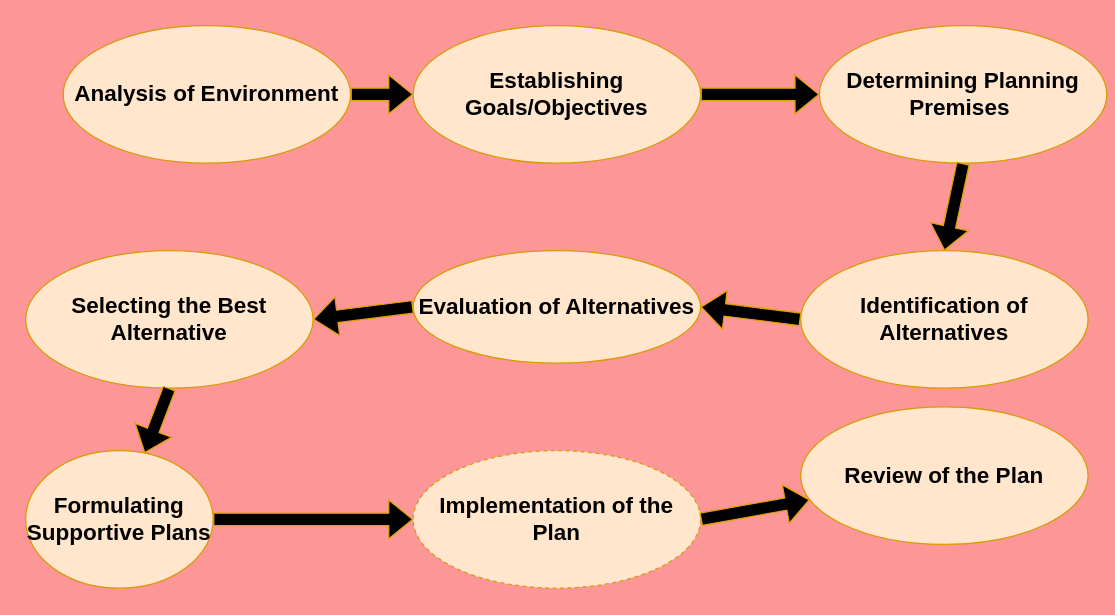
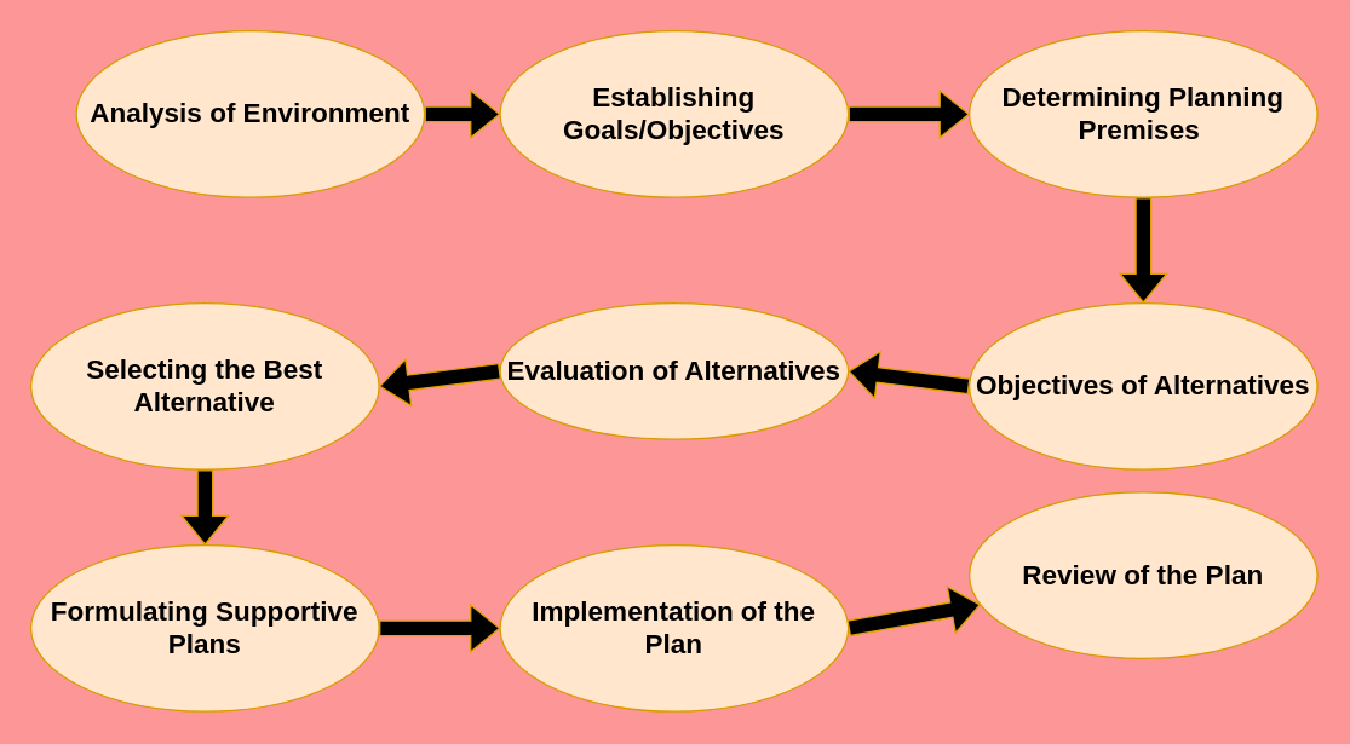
  <mxCell id="0" />
  <mxCell id="1" parent="0" />
  <mxCell id="2" value="&lt;b&gt;&lt;font style=&quot;font-size: 18px;&quot;&gt;Analysis of Environment&lt;/font&gt;&lt;/b&gt;" style="ellipse;whiteSpace=wrap;html=1;fillColor=#ffe6cc;strokeColor=#d79b00;" vertex="1" parent="1"><mxGeometry x="50" y="20" width="230" height="110" as="geometry" /></mxCell>
  <mxCell id="3" value="&lt;b&gt;&lt;font style=&quot;font-size: 18px;&quot;&gt;Establishing Goals/Objectives&lt;/font&gt;&lt;/b&gt;" style="ellipse;whiteSpace=wrap;html=1;fillColor=#ffe6cc;strokeColor=#d79b00;" vertex="1" parent="1"><mxGeometry x="330" y="20" width="230" height="110" as="geometry" /></mxCell>
- <mxCell id="4" value="&lt;b&gt;&lt;font style=&quot;font-size: 18px;&quot;&gt;Determining Planning Premises&amp;nbsp;&lt;/font&gt;&lt;/b&gt;" style="ellipse;whiteSpace=wrap;html=1;fillColor=#ffe6cc;strokeColor=#d79b00;" vertex="1" parent="1"><mxGeometry x="655" y="20" width="230" height="110" as="geometry" /></mxCell>
+ <mxCell id="4" value="&lt;b&gt;&lt;font style=&quot;font-size: 18px;&quot;&gt;Determining Planning Premises&amp;nbsp;&lt;/font&gt;&lt;/b&gt;" style="ellipse;whiteSpace=wrap;html=1;fillColor=#ffe6cc;strokeColor=#d79b00;" vertex="1" parent="1"><mxGeometry x="640" y="20" width="230" height="110" as="geometry" /></mxCell>
  <mxCell id="5" value="" style="shape=flexArrow;endArrow=classic;html=1;rounded=0;fontSize=18;exitX=1;exitY=0.5;exitDx=0;exitDy=0;strokeColor=#e0a100;fillColor=#000000;" edge="1" parent="1" source="2" target="3"><mxGeometry width="50" height="50" relative="1" as="geometry"><mxPoint x="420" y="280" as="sourcePoint" /><mxPoint x="470" y="230" as="targetPoint" /></mxGeometry></mxCell>
  <mxCell id="6" value="" style="shape=flexArrow;endArrow=classic;html=1;rounded=0;fontSize=18;strokeColor=#e0a100;fillColor=#000000;exitX=1;exitY=0.5;exitDx=0;exitDy=0;" edge="1" parent="1" source="3" target="4"><mxGeometry width="50" height="50" relative="1" as="geometry"><mxPoint x="570" y="140" as="sourcePoint" /><mxPoint x="340" y="85" as="targetPoint" /><Array as="points" /></mxGeometry></mxCell>
  <mxCell id="7" value="&lt;span style=&quot;font-size: 18px;&quot;&gt;&lt;b&gt;Selecting the Best Alternative&lt;/b&gt;&lt;/span&gt;" style="ellipse;whiteSpace=wrap;html=1;fillColor=#ffe6cc;strokeColor=#d79b00;" vertex="1" parent="1"><mxGeometry x="20" y="200" width="230" height="110" as="geometry" /></mxCell>
  <mxCell id="8" value="&lt;span style=&quot;font-size: 18px;&quot;&gt;&lt;b&gt;Evaluation of Alternatives&lt;/b&gt;&lt;/span&gt;" style="ellipse;whiteSpace=wrap;html=1;fillColor=#ffe6cc;strokeColor=#d79b00;" vertex="1" parent="1"><mxGeometry x="330" y="200" width="230" height="90" as="geometry" /></mxCell>
- <mxCell id="9" value="&lt;span style=&quot;font-size: 18px;&quot;&gt;&lt;b&gt;Identification of Alternatives&lt;/b&gt;&lt;/span&gt;" style="ellipse;whiteSpace=wrap;html=1;fillColor=#ffe6cc;strokeColor=#d79b00;" vertex="1" parent="1"><mxGeometry x="640" y="200" width="230" height="110" as="geometry" /></mxCell>
+ <mxCell id="9" value="&lt;span style=&quot;font-size: 18px;&quot;&gt;&lt;b&gt;Objectives of Alternatives&lt;/b&gt;&lt;/span&gt;" style="ellipse;whiteSpace=wrap;html=1;fillColor=#ffe6cc;strokeColor=#d79b00;" vertex="1" parent="1"><mxGeometry x="640" y="200" width="230" height="110" as="geometry" /></mxCell>
  <mxCell id="10" value="" style="shape=flexArrow;endArrow=classic;html=1;rounded=0;fontSize=18;strokeColor=#e0a100;fillColor=#000000;entryX=1;entryY=0.5;entryDx=0;entryDy=0;exitX=0;exitY=0.5;exitDx=0;exitDy=0;" edge="1" source="8" target="7" parent="1"><mxGeometry width="50" height="50" relative="1" as="geometry"><mxPoint x="300" y="320" as="sourcePoint" /><mxPoint x="290" y="260" as="targetPoint" /></mxGeometry></mxCell>
  <mxCell id="11" value="" style="shape=flexArrow;endArrow=classic;html=1;rounded=0;fontSize=18;strokeColor=#e0a100;fillColor=#000000;entryX=1;entryY=0.5;entryDx=0;entryDy=0;exitX=0;exitY=0.5;exitDx=0;exitDy=0;" edge="1" source="9" target="8" parent="1"><mxGeometry width="50" height="50" relative="1" as="geometry"><mxPoint x="640" y="330" as="sourcePoint" /><mxPoint x="340" y="265" as="targetPoint" /><Array as="points" /></mxGeometry></mxCell>
- <mxCell id="12" value="&lt;span style=&quot;font-size: 18px;&quot;&gt;&lt;b&gt;Formulating Supportive Plans&lt;/b&gt;&lt;/span&gt;" style="ellipse;whiteSpace=wrap;html=1;fillColor=#ffe6cc;strokeColor=#d79b00;" vertex="1" parent="1"><mxGeometry x="20" y="360" width="150" height="110" as="geometry" /></mxCell>
- <mxCell id="13" value="&lt;span style=&quot;font-size: 18px;&quot;&gt;&lt;b&gt;Implementation of the Plan&lt;/b&gt;&lt;/span&gt;" style="ellipse;whiteSpace=wrap;html=1;fillColor=#ffe6cc;strokeColor=#d79b00;dashed=1;" vertex="1" parent="1"><mxGeometry x="330" y="360" width="230" height="110" as="geometry" /></mxCell>
+ <mxCell id="12" value="&lt;span style=&quot;font-size: 18px;&quot;&gt;&lt;b&gt;Formulating Supportive Plans&lt;/b&gt;&lt;/span&gt;" style="ellipse;whiteSpace=wrap;html=1;fillColor=#ffe6cc;strokeColor=#d79b00;" vertex="1" parent="1"><mxGeometry x="20" y="360" width="230" height="110" as="geometry" /></mxCell>
+ <mxCell id="13" value="&lt;span style=&quot;font-size: 18px;&quot;&gt;&lt;b&gt;Implementation of the Plan&lt;/b&gt;&lt;/span&gt;" style="ellipse;whiteSpace=wrap;html=1;fillColor=#ffe6cc;strokeColor=#d79b00;" vertex="1" parent="1"><mxGeometry x="330" y="360" width="230" height="110" as="geometry" /></mxCell>
  <mxCell id="14" value="&lt;span style=&quot;font-size: 18px;&quot;&gt;&lt;b&gt;Review of the Plan&lt;/b&gt;&lt;/span&gt;" style="ellipse;whiteSpace=wrap;html=1;fillColor=#ffe6cc;strokeColor=#d79b00;" vertex="1" parent="1"><mxGeometry x="640" y="325" width="230" height="110" as="geometry" /></mxCell>
  <mxCell id="15" value="" style="shape=flexArrow;endArrow=classic;html=1;rounded=0;fontSize=18;exitX=1;exitY=0.5;exitDx=0;exitDy=0;strokeColor=#e0a100;fillColor=#000000;" edge="1" source="12" target="13" parent="1"><mxGeometry width="50" height="50" relative="1" as="geometry"><mxPoint x="420" y="620" as="sourcePoint" /><mxPoint x="470" y="570" as="targetPoint" /></mxGeometry></mxCell>
  <mxCell id="16" value="" style="shape=flexArrow;endArrow=classic;html=1;rounded=0;fontSize=18;strokeColor=#e0a100;fillColor=#000000;exitX=1;exitY=0.5;exitDx=0;exitDy=0;" edge="1" source="13" target="14" parent="1"><mxGeometry width="50" height="50" relative="1" as="geometry"><mxPoint x="570" y="480" as="sourcePoint" /><mxPoint x="340" y="425" as="targetPoint" /><Array as="points" /></mxGeometry></mxCell>
  <mxCell id="17" value="" style="shape=flexArrow;endArrow=classic;html=1;rounded=0;fontSize=18;strokeColor=#e0a100;fillColor=#000000;exitX=0.5;exitY=1;exitDx=0;exitDy=0;entryX=0.5;entryY=0;entryDx=0;entryDy=0;" edge="1" parent="1" source="4" target="9"><mxGeometry width="50" height="50" relative="1" as="geometry"><mxPoint x="570" y="85" as="sourcePoint" /><mxPoint x="650" y="85" as="targetPoint" /><Array as="points" /></mxGeometry></mxCell>
  <mxCell id="18" value="" style="shape=flexArrow;endArrow=classic;html=1;rounded=0;fontSize=18;strokeColor=#e0a100;fillColor=#000000;exitX=0.5;exitY=1;exitDx=0;exitDy=0;" edge="1" parent="1" source="7" target="12"><mxGeometry width="50" height="50" relative="1" as="geometry"><mxPoint x="765" y="140" as="sourcePoint" /><mxPoint x="765" y="210" as="targetPoint" /><Array as="points" /></mxGeometry></mxCell>
